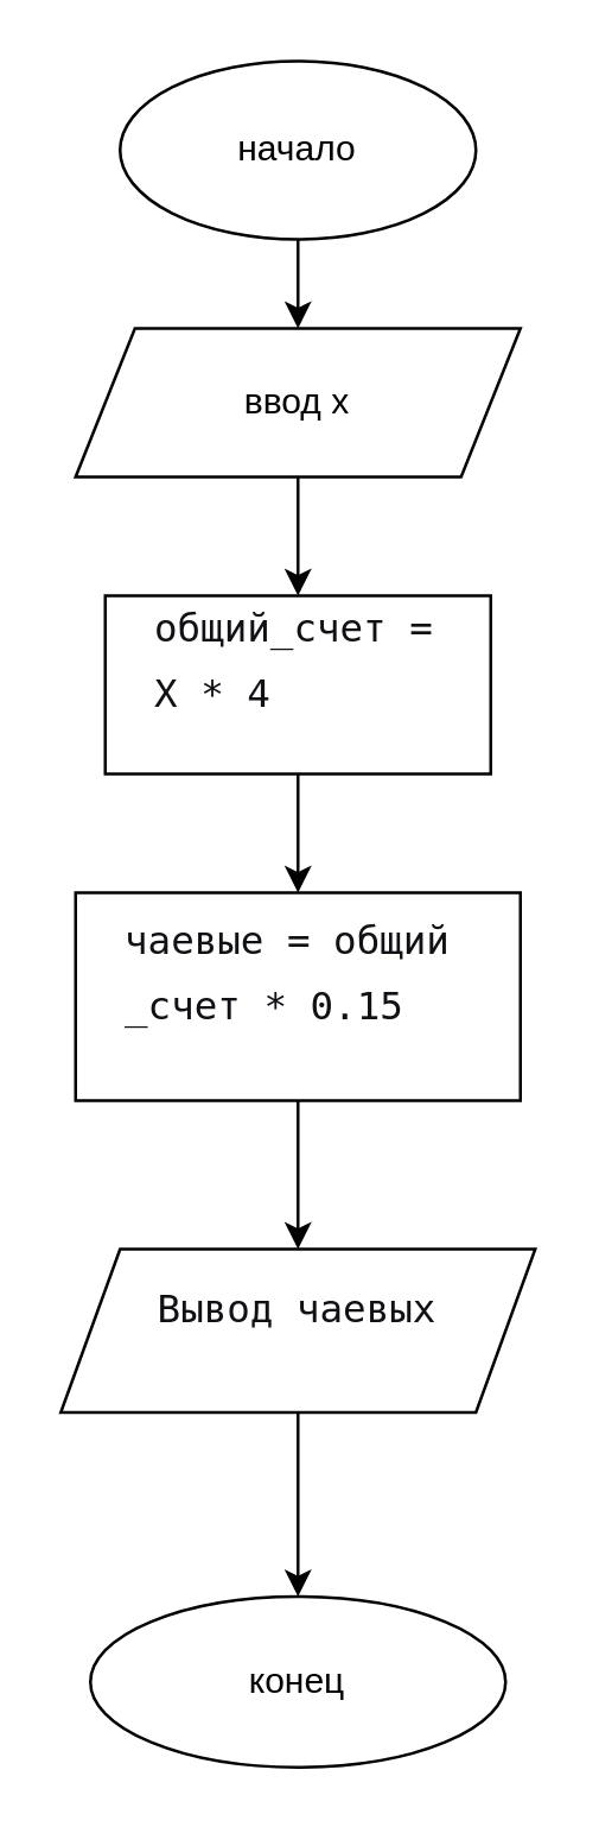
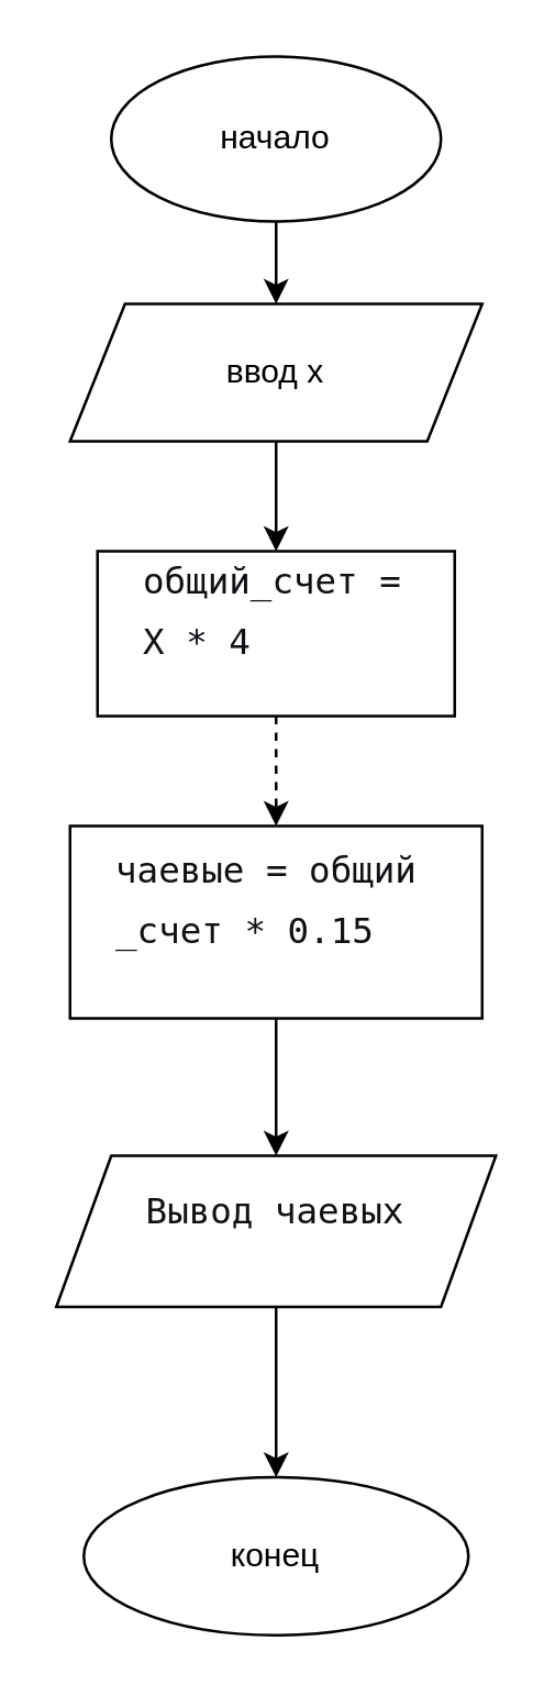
  <mxCell id="0" />
  <mxCell id="1" parent="0" />
  <mxCell id="2" value="" style="edgeStyle=orthogonalEdgeStyle;rounded=0;orthogonalLoop=1;jettySize=auto;html=1;" edge="1" parent="1" source="3" target="5"><mxGeometry relative="1" as="geometry" /></mxCell>
  <mxCell id="3" value="начало" style="ellipse;whiteSpace=wrap;html=1;" vertex="1" parent="1"><mxGeometry x="40" y="20" width="120" height="60" as="geometry" /></mxCell>
  <mxCell id="4" value="" style="edgeStyle=orthogonalEdgeStyle;rounded=0;orthogonalLoop=1;jettySize=auto;html=1;" edge="1" parent="1" source="5" target="7"><mxGeometry relative="1" as="geometry" /></mxCell>
  <mxCell id="5" value="ввод x" style="shape=parallelogram;perimeter=parallelogramPerimeter;whiteSpace=wrap;html=1;fixedSize=1;" vertex="1" parent="1"><mxGeometry x="25" y="110" width="150" height="50" as="geometry" /></mxCell>
- <mxCell id="6" value="" style="edgeStyle=orthogonalEdgeStyle;rounded=0;orthogonalLoop=1;jettySize=auto;html=1;" edge="1" parent="1" source="7" target="9"><mxGeometry relative="1" as="geometry" /></mxCell>
+ <mxCell id="6" value="" style="edgeStyle=orthogonalEdgeStyle;rounded=0;orthogonalLoop=1;jettySize=auto;html=1;dashed=1;" edge="1" parent="1" source="7" target="9"><mxGeometry relative="1" as="geometry" /></mxCell>
  <mxCell id="7" value="&#10;&lt;pre style=&quot;font-style: normal; font-variant: normal; font-size-adjust: none; font-kerning: auto; font-optical-sizing: auto; font-feature-settings: normal; font-variation-settings: normal; font-stretch: normal; font-size: 13px; line-height: 22px; font-family: Menlo, Monaco, &amp;quot;Cascadia Mono&amp;quot;, Consolas, &amp;quot;Ubuntu Mono&amp;quot;, &amp;quot;DejaVu Sans Mono&amp;quot;, &amp;quot;Liberation Mono&amp;quot;, &amp;quot;JetBrains Mono&amp;quot;, &amp;quot;Fira Code&amp;quot;, Cousine, &amp;quot;Roboto Mono&amp;quot;, &amp;quot;Courier New&amp;quot;, Courier, sans-serif, system-ui; overflow: auto; white-space: pre-wrap; word-break: break-all; padding: 16px; color: rgb(15, 17, 21); letter-spacing: normal; orphans: 2; text-align: start; text-indent: 0px; text-transform: none; widows: 2; word-spacing: 0px; -webkit-text-stroke-width: 0px; text-decoration-thickness: initial; text-decoration-style: initial; text-decoration-color: initial; margin: 0px !important;&quot;&gt;общий_счет = Х * 4&lt;/pre&gt;&#10;&#10;" style="whiteSpace=wrap;html=1;fontStyle=0" vertex="1" parent="1"><mxGeometry x="35" y="200" width="130" height="60" as="geometry" /></mxCell>
  <mxCell id="8" value="" style="edgeStyle=orthogonalEdgeStyle;rounded=0;orthogonalLoop=1;jettySize=auto;html=1;" edge="1" parent="1" source="9" target="11"><mxGeometry relative="1" as="geometry" /></mxCell>
  <mxCell id="9" value="&#10;&lt;pre style=&quot;font: 400 13px / 22px Menlo, Monaco, &amp;quot;Cascadia Mono&amp;quot;, Consolas, &amp;quot;Ubuntu Mono&amp;quot;, &amp;quot;DejaVu Sans Mono&amp;quot;, &amp;quot;Liberation Mono&amp;quot;, &amp;quot;JetBrains Mono&amp;quot;, &amp;quot;Fira Code&amp;quot;, Cousine, &amp;quot;Roboto Mono&amp;quot;, &amp;quot;Courier New&amp;quot;, Courier, sans-serif, system-ui; margin: 0px !important; overflow: auto; white-space: pre-wrap; word-break: break-all; padding: 16px; color: rgb(15, 17, 21); letter-spacing: normal; orphans: 2; text-align: start; text-indent: 0px; text-transform: none; widows: 2; word-spacing: 0px; -webkit-text-stroke-width: 0px; text-decoration-thickness: initial; text-decoration-style: initial; text-decoration-color: initial;&quot;&gt;чаевые = общий_счет * 0.15&lt;/pre&gt;&#10;&#10;" style="whiteSpace=wrap;html=1;" vertex="1" parent="1"><mxGeometry x="25" y="300" width="150" height="70" as="geometry" /></mxCell>
  <mxCell id="10" value="" style="edgeStyle=orthogonalEdgeStyle;rounded=0;orthogonalLoop=1;jettySize=auto;html=1;" edge="1" parent="1" source="11" target="12"><mxGeometry relative="1" as="geometry" /></mxCell>
  <mxCell id="11" value="&#10;&lt;pre style=&quot;font: 400 13px / 22px Menlo, Monaco, &amp;quot;Cascadia Mono&amp;quot;, Consolas, &amp;quot;Ubuntu Mono&amp;quot;, &amp;quot;DejaVu Sans Mono&amp;quot;, &amp;quot;Liberation Mono&amp;quot;, &amp;quot;JetBrains Mono&amp;quot;, &amp;quot;Fira Code&amp;quot;, Cousine, &amp;quot;Roboto Mono&amp;quot;, &amp;quot;Courier New&amp;quot;, Courier, sans-serif, system-ui; margin: 0px !important; overflow: auto; white-space: pre-wrap; word-break: break-all; padding: 16px; color: rgb(15, 17, 21); letter-spacing: normal; orphans: 2; text-align: start; text-indent: 0px; text-transform: none; widows: 2; word-spacing: 0px; -webkit-text-stroke-width: 0px; text-decoration-thickness: initial; text-decoration-style: initial; text-decoration-color: initial;&quot;&gt;Вывод чаевых&lt;/pre&gt;&#10;&#10;" style="shape=parallelogram;perimeter=parallelogramPerimeter;whiteSpace=wrap;html=1;fixedSize=1;" vertex="1" parent="1"><mxGeometry x="20" y="420" width="160" height="55" as="geometry" /></mxCell>
  <mxCell id="12" value="конец" style="ellipse;whiteSpace=wrap;html=1;" vertex="1" parent="1"><mxGeometry x="30" y="537" width="140" height="57.5" as="geometry" /></mxCell>
